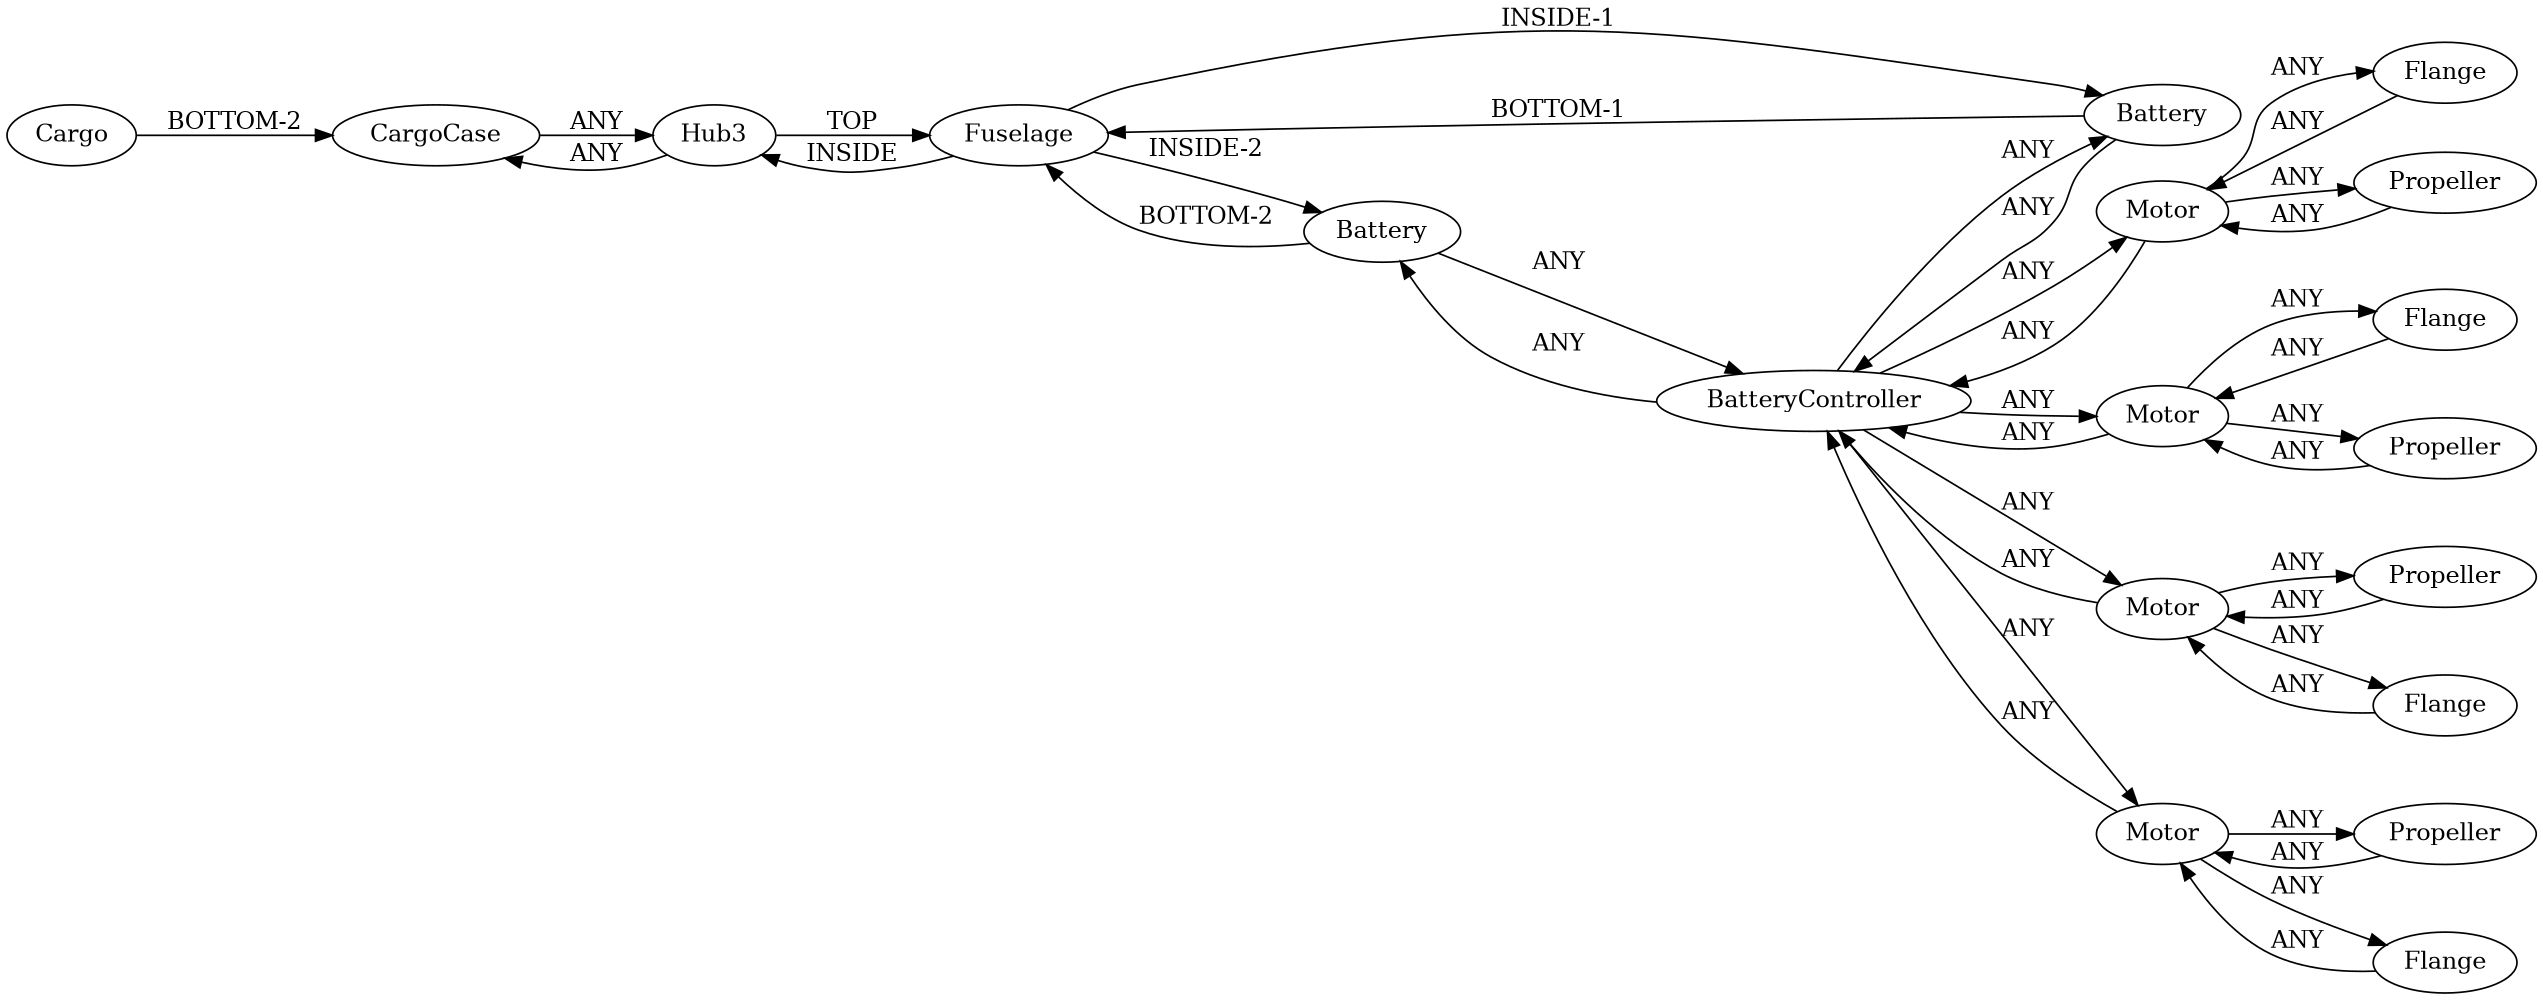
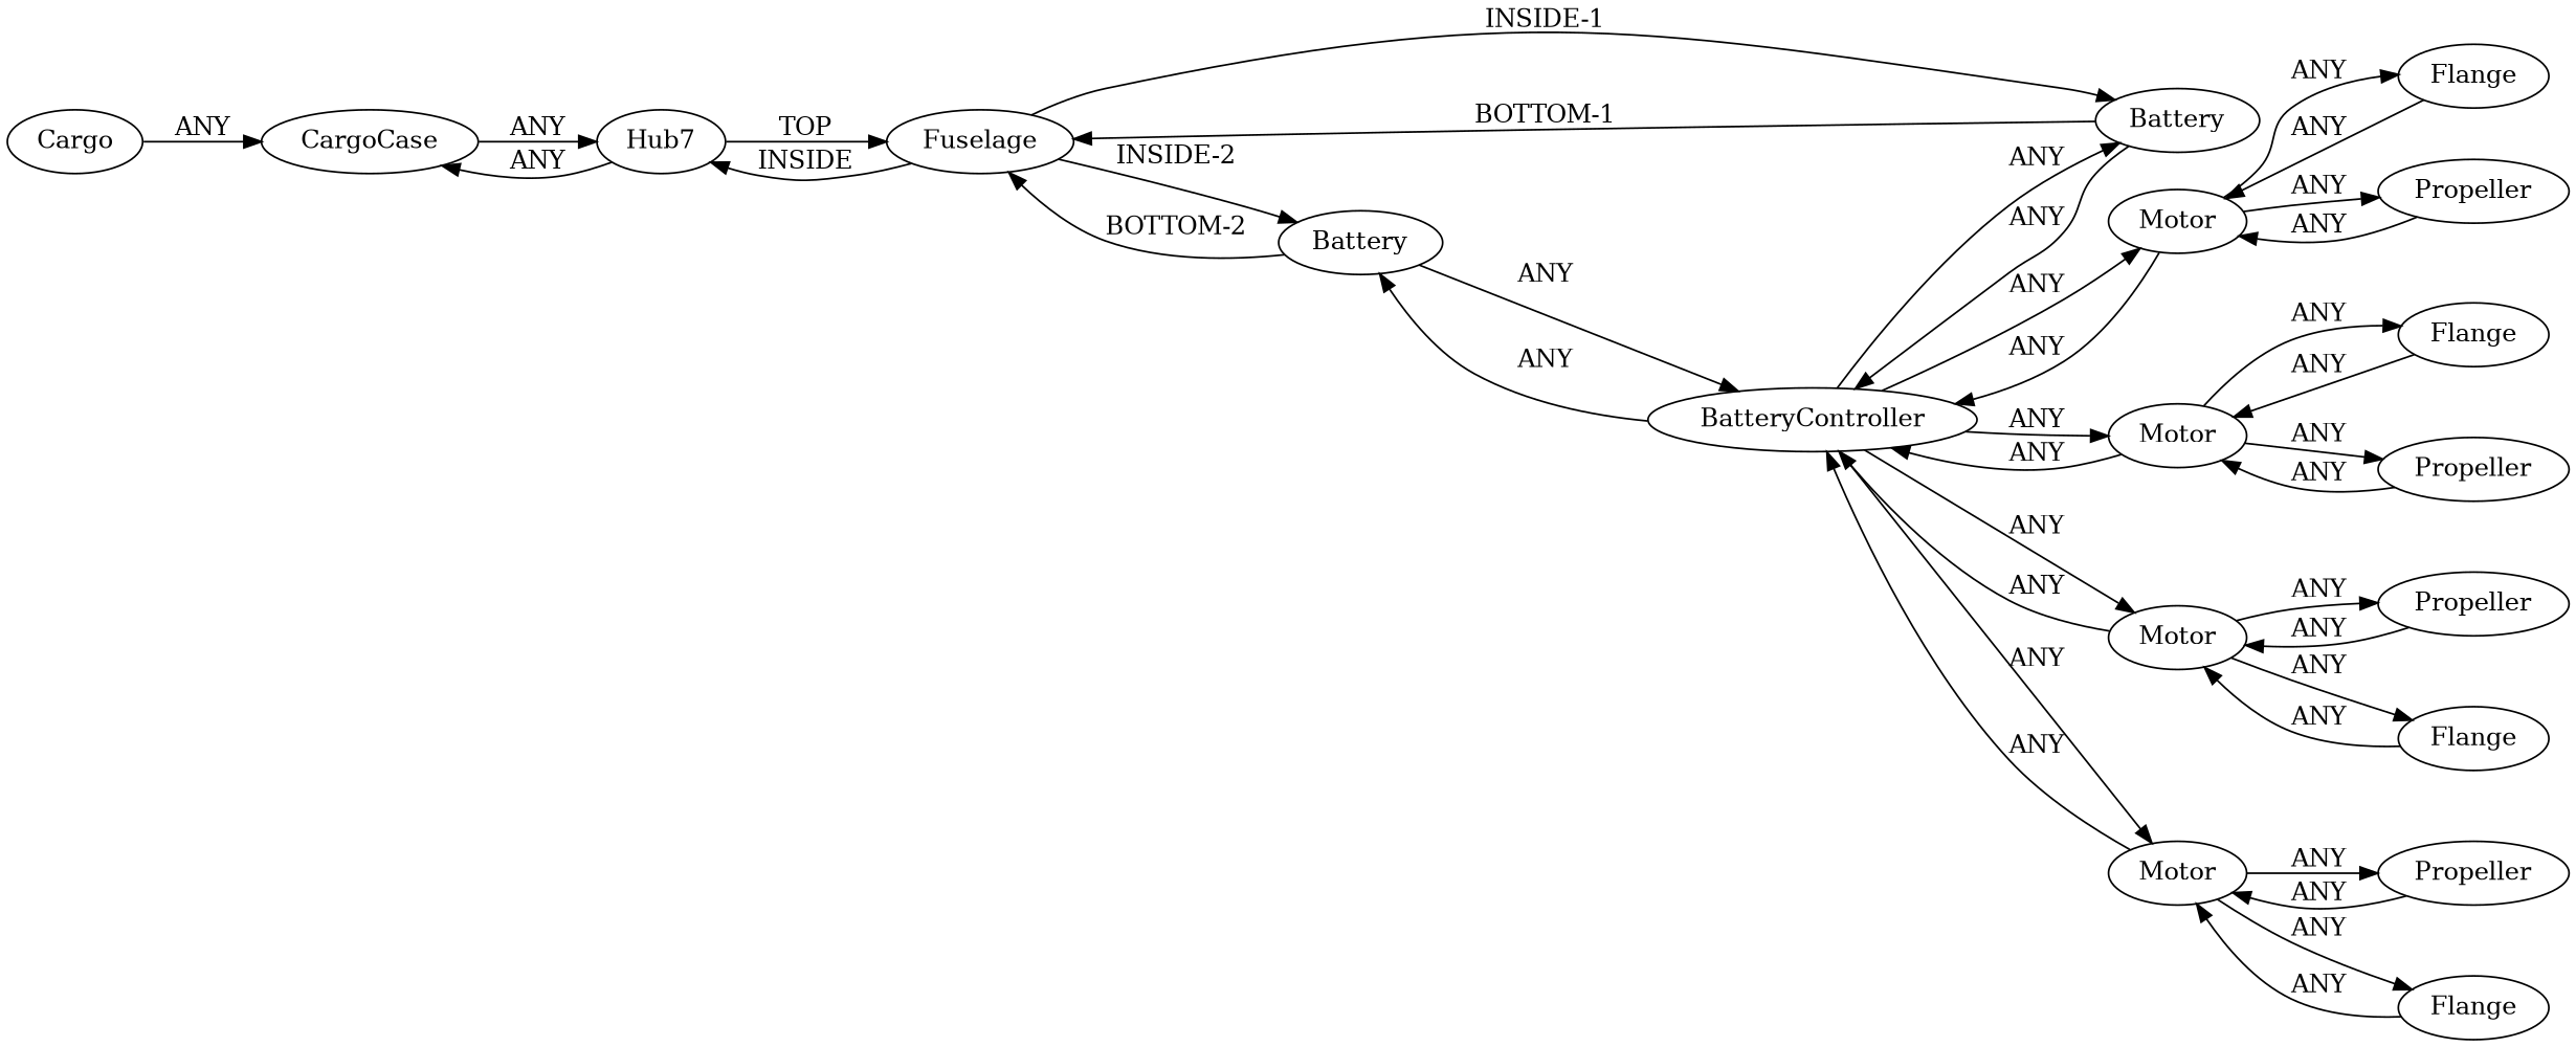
  digraph {
    fontname="DejaVu Serif"
    rankdir=LR
    node [fontname="DejaVu Serif"]
    edge [fontname="DejaVu Serif"]
    n1 [instance=CargoCase_instance_1 label=CargoCase]
-   n2 [instance=Hub3_instance_4 label=Hub3]
+   n2 [instance=Hub3_instance_4 label=Hub7]
    n3 [instance=Fuselage_instance_1 label=Fuselage]
    n4 [instance=Cargo_instance_1 label=Cargo]
    n5 [instance=Battery_instance_1 label=Battery]
    n6 [instance=Battery_instance_2 label=Battery]
    n7 [instance=BatteryController_instance_1 label=BatteryController]
    n8 [instance=Flange_instance_1 label=Flange]
    n9 [instance=Motor_instance_1 label=Motor]
    n10 [instance=Propeller_instance_1 label=Propeller]
    n11 [instance=Motor_instance_4 label=Motor]
    n12 [instance=Motor_instance_2 label=Motor]
    n13 [instance=Motor_instance_3 label=Motor]
    n14 [instance=Flange_instance_2 label=Flange]
    n15 [instance=Propeller_instance_4 label=Propeller]
    n16 [instance=Propeller_instance_2 label=Propeller]
    n17 [instance=Flange_instance_3 label=Flange]
    n18 [instance=Propeller_instance_3 label=Propeller]
    n19 [instance=Flange_instance_4 label=Flange]
    n1 -> n2 [label=ANY]
    n2 -> n1 [label=ANY]
    n2 -> n3 [label=TOP]
    n3 -> n2 [label=INSIDE]
    n3 -> n5 [label="INSIDE-1"]
    n3 -> n6 [label="INSIDE-2"]
-   n4 -> n1 [label="BOTTOM-2"]
+   n4 -> n1 [label=ANY]
    n5 -> n3 [label="BOTTOM-1"]
    n5 -> n7 [label=ANY]
    n6 -> n3 [label="BOTTOM-2"]
    n6 -> n7 [label=ANY]
    n7 -> n5 [label=ANY]
    n7 -> n6 [label=ANY]
    n7 -> n9 [label=ANY]
    n7 -> n11 [label=ANY]
    n7 -> n12 [label=ANY]
    n7 -> n13 [label=ANY]
    n8 -> n9 [label=ANY]
    n9 -> n7 [label=ANY]
    n9 -> n8 [label=ANY]
    n9 -> n10 [label=ANY]
    n10 -> n9 [label=ANY]
    n11 -> n7 [label=ANY]
    n11 -> n14 [label=ANY]
    n11 -> n15 [label=ANY]
    n12 -> n7 [label=ANY]
    n12 -> n16 [label=ANY]
    n12 -> n17 [label=ANY]
    n13 -> n7 [label=ANY]
    n13 -> n18 [label=ANY]
    n13 -> n19 [label=ANY]
    n14 -> n11 [label=ANY]
    n15 -> n11 [label=ANY]
    n16 -> n12 [label=ANY]
    n17 -> n12 [label=ANY]
    n18 -> n13 [label=ANY]
    n19 -> n13 [label=ANY]
  }
